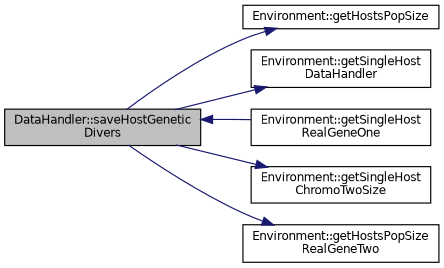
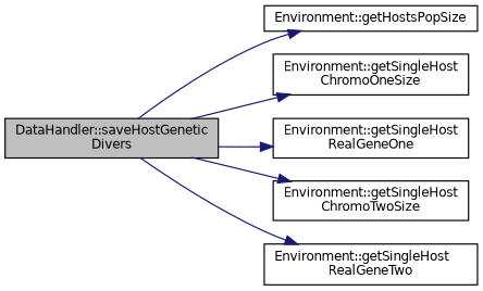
  digraph {
    rankdir=LR
    node [color=black fillcolor=white fontname=Helvetica fontsize=10 shape=record style=filled]
    edge [color=midnightblue fontname=Helvetica fontsize=10 labelfontname=Helvetica labelfontsize=10 style=solid]
    n1 [fillcolor=grey75 fontcolor=black height=0.2 label="DataHandler::saveHostGenetic\lDivers" width=0.4]
    n2 [height=0.2 label="Environment::getHostsPopSize" width=0.4]
-   n3 [height=0.2 label="Environment::getSingleHost\lDataHandler" width=0.4]
+   n3 [height=0.2 label="Environment::getSingleHost\lChromoOneSize" width=0.4]
    n4 [height=0.2 label="Environment::getSingleHost\lRealGeneOne" width=0.4]
    n5 [height=0.2 label="Environment::getSingleHost\lChromoTwoSize" width=0.4]
-   n6 [height=0.2 label="Environment::getHostsPopSize\lRealGeneTwo" width=0.4]
+   n6 [height=0.2 label="Environment::getSingleHost\lRealGeneTwo" width=0.4]
    n1 -> n2
    n1 -> n3
-   n4 -> n1
+   n1 -> n4
    n1 -> n5
    n1 -> n6
  }
